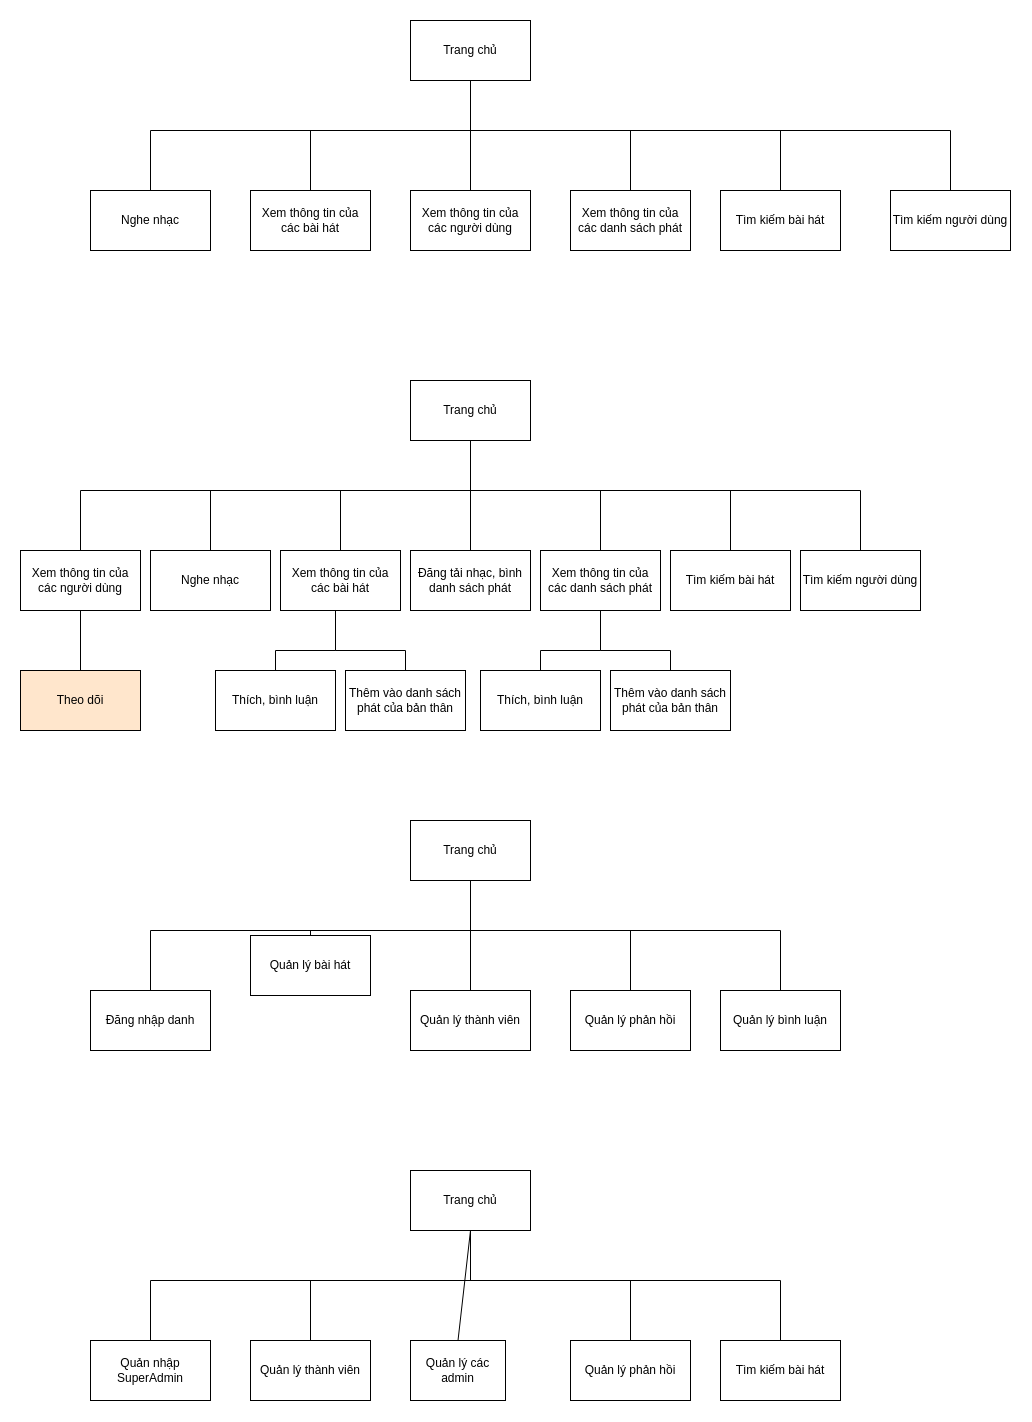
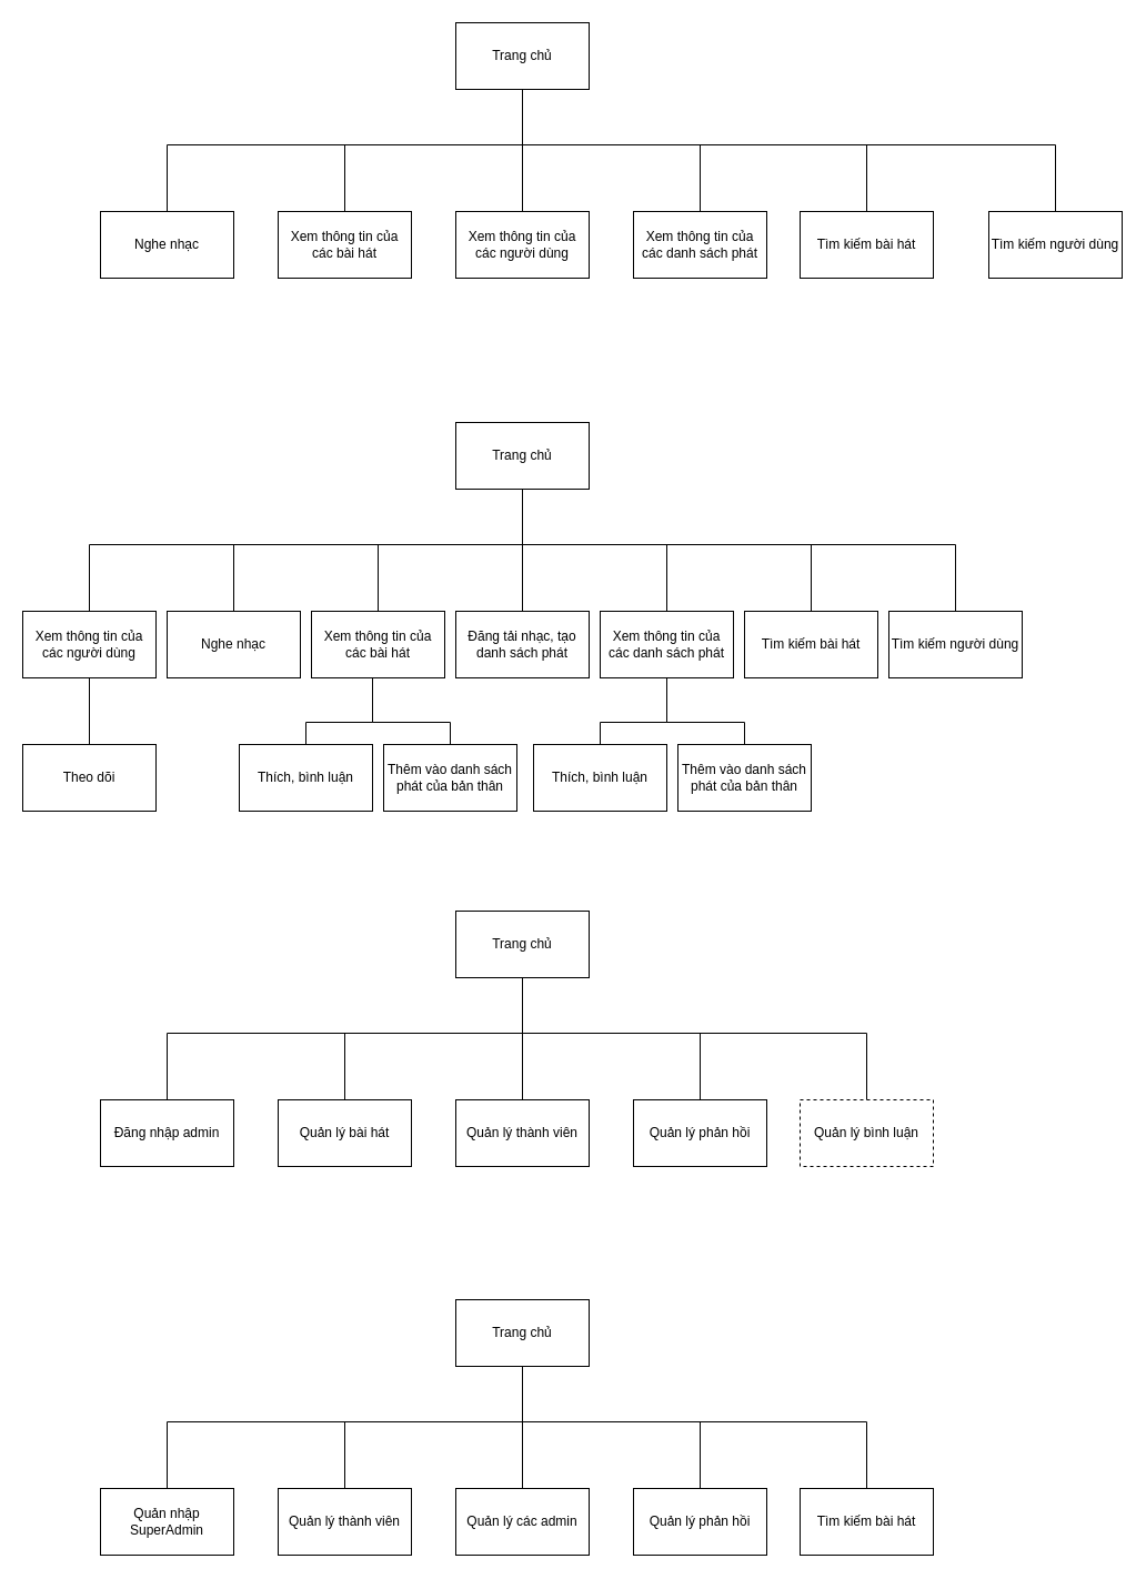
  <mxCell id="0" />
  <mxCell id="1" parent="0" />
  <mxCell id="2" value="Trang chủ" style="rounded=0;whiteSpace=wrap;html=1;" vertex="1" parent="1"><mxGeometry x="410" y="20" width="120" height="60" as="geometry" /></mxCell>
  <mxCell id="3" value="Xem thông tin của các người dùng" style="rounded=0;whiteSpace=wrap;html=1;" vertex="1" parent="1"><mxGeometry x="410" y="190" width="120" height="60" as="geometry" /></mxCell>
  <mxCell id="4" value="Nghe nhạc" style="rounded=0;whiteSpace=wrap;html=1;" vertex="1" parent="1"><mxGeometry x="90" y="190" width="120" height="60" as="geometry" /></mxCell>
  <mxCell id="5" value="Xem thông tin của các bài hát" style="rounded=0;whiteSpace=wrap;html=1;" vertex="1" parent="1"><mxGeometry x="250" y="190" width="120" height="60" as="geometry" /></mxCell>
  <mxCell id="6" value="Tìm kiếm bài hát" style="rounded=0;whiteSpace=wrap;html=1;" vertex="1" parent="1"><mxGeometry x="720" y="190" width="120" height="60" as="geometry" /></mxCell>
  <mxCell id="7" value="Tìm kiếm người dùng" style="rounded=0;whiteSpace=wrap;html=1;" vertex="1" parent="1"><mxGeometry x="890" y="190" width="120" height="60" as="geometry" /></mxCell>
  <mxCell id="8" value="" style="endArrow=none;html=1;rounded=0;entryX=0.5;entryY=1;entryDx=0;entryDy=0;exitX=0.5;exitY=0;exitDx=0;exitDy=0;" edge="1" parent="1" source="3" target="2"><mxGeometry width="50" height="50" relative="1" as="geometry"><mxPoint x="350" y="240" as="sourcePoint" /><mxPoint x="400" y="190" as="targetPoint" /></mxGeometry></mxCell>
  <mxCell id="9" value="" style="endArrow=none;html=1;rounded=0;entryX=0.5;entryY=0;entryDx=0;entryDy=0;exitX=0.5;exitY=1;exitDx=0;exitDy=0;" edge="1" parent="1" source="2" target="4"><mxGeometry width="50" height="50" relative="1" as="geometry"><mxPoint x="500" y="270" as="sourcePoint" /><mxPoint x="550" y="220" as="targetPoint" /><Array as="points"><mxPoint x="470" y="130" /><mxPoint x="150" y="130" /></Array></mxGeometry></mxCell>
  <mxCell id="10" value="" style="endArrow=none;html=1;rounded=0;entryX=0.5;entryY=1;entryDx=0;entryDy=0;exitX=0.5;exitY=0;exitDx=0;exitDy=0;" edge="1" parent="1" source="5" target="2"><mxGeometry width="50" height="50" relative="1" as="geometry"><mxPoint x="500" y="270" as="sourcePoint" /><mxPoint x="550" y="220" as="targetPoint" /><Array as="points"><mxPoint x="310" y="130" /><mxPoint x="470" y="130" /></Array></mxGeometry></mxCell>
  <mxCell id="11" value="" style="endArrow=none;html=1;rounded=0;exitX=0.5;exitY=1;exitDx=0;exitDy=0;entryX=0.5;entryY=0;entryDx=0;entryDy=0;" edge="1" parent="1" source="2" target="7"><mxGeometry width="50" height="50" relative="1" as="geometry"><mxPoint x="500" y="270" as="sourcePoint" /><mxPoint x="550" y="220" as="targetPoint" /><Array as="points"><mxPoint x="470" y="130" /><mxPoint x="630" y="130" /><mxPoint x="950" y="130" /></Array></mxGeometry></mxCell>
  <mxCell id="12" value="" style="endArrow=none;html=1;rounded=0;exitX=0.5;exitY=1;exitDx=0;exitDy=0;entryX=0.5;entryY=0;entryDx=0;entryDy=0;" edge="1" parent="1" source="2" target="6"><mxGeometry width="50" height="50" relative="1" as="geometry"><mxPoint x="500" y="270" as="sourcePoint" /><mxPoint x="550" y="220" as="targetPoint" /><Array as="points"><mxPoint x="470" y="130" /><mxPoint x="780" y="130" /></Array></mxGeometry></mxCell>
  <mxCell id="13" value="Thích, bình luận" style="rounded=0;whiteSpace=wrap;html=1;" vertex="1" parent="1"><mxGeometry x="215" y="670" width="120" height="60" as="geometry" /></mxCell>
  <mxCell id="14" value="Xem thông tin của các danh sách phát" style="rounded=0;whiteSpace=wrap;html=1;" vertex="1" parent="1"><mxGeometry x="570" y="190" width="120" height="60" as="geometry" /></mxCell>
  <mxCell id="15" value="" style="endArrow=none;html=1;rounded=0;entryX=0.5;entryY=1;entryDx=0;entryDy=0;exitX=0.5;exitY=0;exitDx=0;exitDy=0;" edge="1" parent="1" source="14" target="2"><mxGeometry width="50" height="50" relative="1" as="geometry"><mxPoint x="480" y="200" as="sourcePoint" /><mxPoint x="480" y="90" as="targetPoint" /><Array as="points"><mxPoint x="630" y="130" /><mxPoint x="470" y="130" /></Array></mxGeometry></mxCell>
  <mxCell id="16" value="Trang chủ" style="rounded=0;whiteSpace=wrap;html=1;" vertex="1" parent="1"><mxGeometry x="410" y="380" width="120" height="60" as="geometry" /></mxCell>
  <mxCell id="17" value="Nghe nhạc" style="rounded=0;whiteSpace=wrap;html=1;" vertex="1" parent="1"><mxGeometry x="150" y="550" width="120" height="60" as="geometry" /></mxCell>
  <mxCell id="18" value="Xem thông tin của các bài hát" style="rounded=0;whiteSpace=wrap;html=1;" vertex="1" parent="1"><mxGeometry x="280" y="550" width="120" height="60" as="geometry" /></mxCell>
  <mxCell id="19" value="Tìm kiếm bài hát" style="rounded=0;whiteSpace=wrap;html=1;" vertex="1" parent="1"><mxGeometry x="670" y="550" width="120" height="60" as="geometry" /></mxCell>
  <mxCell id="20" value="Tìm kiếm người dùng" style="rounded=0;whiteSpace=wrap;html=1;" vertex="1" parent="1"><mxGeometry x="800" y="550" width="120" height="60" as="geometry" /></mxCell>
  <mxCell id="21" value="" style="endArrow=none;html=1;rounded=0;entryX=0.5;entryY=1;entryDx=0;entryDy=0;exitX=0.5;exitY=0;exitDx=0;exitDy=0;" edge="1" parent="1" target="16"><mxGeometry width="50" height="50" relative="1" as="geometry"><mxPoint x="470" y="550" as="sourcePoint" /><mxPoint x="400" y="550" as="targetPoint" /></mxGeometry></mxCell>
  <mxCell id="22" value="" style="endArrow=none;html=1;rounded=0;entryX=0.5;entryY=0;entryDx=0;entryDy=0;exitX=0.5;exitY=1;exitDx=0;exitDy=0;" edge="1" parent="1" source="16" target="17"><mxGeometry width="50" height="50" relative="1" as="geometry"><mxPoint x="500" y="630" as="sourcePoint" /><mxPoint x="550" y="580" as="targetPoint" /><Array as="points"><mxPoint x="470" y="490" /><mxPoint x="210" y="490" /></Array></mxGeometry></mxCell>
  <mxCell id="23" value="" style="endArrow=none;html=1;rounded=0;entryX=0.5;entryY=1;entryDx=0;entryDy=0;exitX=0.5;exitY=0;exitDx=0;exitDy=0;" edge="1" parent="1" source="18" target="16"><mxGeometry width="50" height="50" relative="1" as="geometry"><mxPoint x="500" y="630" as="sourcePoint" /><mxPoint x="550" y="580" as="targetPoint" /><Array as="points"><mxPoint x="340" y="490" /><mxPoint x="470" y="490" /></Array></mxGeometry></mxCell>
  <mxCell id="24" value="" style="endArrow=none;html=1;rounded=0;exitX=0.5;exitY=1;exitDx=0;exitDy=0;entryX=0.5;entryY=0;entryDx=0;entryDy=0;" edge="1" parent="1" source="16" target="20"><mxGeometry width="50" height="50" relative="1" as="geometry"><mxPoint x="500" y="630" as="sourcePoint" /><mxPoint x="550" y="580" as="targetPoint" /><Array as="points"><mxPoint x="470" y="490" /><mxPoint x="630" y="490" /><mxPoint x="860" y="490" /></Array></mxGeometry></mxCell>
  <mxCell id="25" value="" style="endArrow=none;html=1;rounded=0;exitX=0.5;exitY=1;exitDx=0;exitDy=0;entryX=0.5;entryY=0;entryDx=0;entryDy=0;" edge="1" parent="1" source="16" target="19"><mxGeometry width="50" height="50" relative="1" as="geometry"><mxPoint x="500" y="630" as="sourcePoint" /><mxPoint x="550" y="580" as="targetPoint" /><Array as="points"><mxPoint x="470" y="490" /><mxPoint x="730" y="490" /></Array></mxGeometry></mxCell>
  <mxCell id="26" value="Xem thông tin của các danh sách phát" style="rounded=0;whiteSpace=wrap;html=1;" vertex="1" parent="1"><mxGeometry x="540" y="550" width="120" height="60" as="geometry" /></mxCell>
  <mxCell id="27" value="" style="endArrow=none;html=1;rounded=0;entryX=0.5;entryY=1;entryDx=0;entryDy=0;exitX=0.5;exitY=0;exitDx=0;exitDy=0;" edge="1" parent="1" source="26" target="16"><mxGeometry width="50" height="50" relative="1" as="geometry"><mxPoint x="480" y="560" as="sourcePoint" /><mxPoint x="480" y="450" as="targetPoint" /><Array as="points"><mxPoint x="600" y="490" /><mxPoint x="470" y="490" /></Array></mxGeometry></mxCell>
  <mxCell id="28" value="" style="endArrow=none;html=1;rounded=0;entryX=0.5;entryY=1;entryDx=0;entryDy=0;exitX=0.5;exitY=0;exitDx=0;exitDy=0;" edge="1" parent="1" target="16"><mxGeometry width="50" height="50" relative="1" as="geometry"><mxPoint x="80" y="550" as="sourcePoint" /><mxPoint x="480" y="450" as="targetPoint" /><Array as="points"><mxPoint x="80" y="490" /><mxPoint x="470" y="490" /></Array></mxGeometry></mxCell>
  <mxCell id="29" value="" style="endArrow=none;html=1;rounded=0;entryX=0.5;entryY=1;entryDx=0;entryDy=0;exitX=0.5;exitY=0;exitDx=0;exitDy=0;" edge="1" parent="1" source="13"><mxGeometry width="50" height="50" relative="1" as="geometry"><mxPoint x="465" y="610" as="sourcePoint" /><mxPoint x="335" y="610" as="targetPoint" /><Array as="points"><mxPoint x="275" y="650" /><mxPoint x="335" y="650" /></Array></mxGeometry></mxCell>
  <mxCell id="30" value="Thêm vào danh sách phát của bản thân" style="rounded=0;whiteSpace=wrap;html=1;" vertex="1" parent="1"><mxGeometry x="345" y="670" width="120" height="60" as="geometry" /></mxCell>
  <mxCell id="31" value="" style="endArrow=none;html=1;rounded=0;entryX=0.5;entryY=1;entryDx=0;entryDy=0;exitX=0.5;exitY=0;exitDx=0;exitDy=0;" edge="1" parent="1" source="30"><mxGeometry width="50" height="50" relative="1" as="geometry"><mxPoint x="285" y="680" as="sourcePoint" /><mxPoint x="335" y="610" as="targetPoint" /><Array as="points"><mxPoint x="405" y="650" /><mxPoint x="335" y="650" /></Array></mxGeometry></mxCell>
- <mxCell id="32" value="Theo dõi" style="rounded=0;whiteSpace=wrap;html=1;fillColor=#ffe6cc;" vertex="1" parent="1"><mxGeometry x="20" y="670" width="120" height="60" as="geometry" /></mxCell>
+ <mxCell id="32" value="Theo dõi" style="rounded=0;whiteSpace=wrap;html=1;" vertex="1" parent="1"><mxGeometry x="20" y="670" width="120" height="60" as="geometry" /></mxCell>
  <mxCell id="33" value="Thích, bình luận" style="rounded=0;whiteSpace=wrap;html=1;" vertex="1" parent="1"><mxGeometry x="480" y="670" width="120" height="60" as="geometry" /></mxCell>
  <mxCell id="34" value="" style="endArrow=none;html=1;rounded=0;entryX=0.5;entryY=1;entryDx=0;entryDy=0;exitX=0.5;exitY=0;exitDx=0;exitDy=0;" edge="1" parent="1" source="33"><mxGeometry width="50" height="50" relative="1" as="geometry"><mxPoint x="730" y="610" as="sourcePoint" /><mxPoint x="600" y="610" as="targetPoint" /><Array as="points"><mxPoint x="540" y="650" /><mxPoint x="600" y="650" /></Array></mxGeometry></mxCell>
  <mxCell id="35" value="Thêm vào danh sách phát của bản thân" style="rounded=0;whiteSpace=wrap;html=1;" vertex="1" parent="1"><mxGeometry x="610" y="670" width="120" height="60" as="geometry" /></mxCell>
  <mxCell id="36" value="" style="endArrow=none;html=1;rounded=0;entryX=0.5;entryY=1;entryDx=0;entryDy=0;exitX=0.5;exitY=0;exitDx=0;exitDy=0;" edge="1" parent="1" source="35"><mxGeometry width="50" height="50" relative="1" as="geometry"><mxPoint x="550" y="680" as="sourcePoint" /><mxPoint x="600" y="610" as="targetPoint" /><Array as="points"><mxPoint x="670" y="650" /><mxPoint x="600" y="650" /></Array></mxGeometry></mxCell>
- <mxCell id="37" value="Đăng tải nhạc, bình danh sách phát" style="rounded=0;whiteSpace=wrap;html=1;" vertex="1" parent="1"><mxGeometry x="410" y="550" width="120" height="60" as="geometry" /></mxCell>
+ <mxCell id="37" value="Đăng tải nhạc, tạo danh sách phát" style="rounded=0;whiteSpace=wrap;html=1;" vertex="1" parent="1"><mxGeometry x="410" y="550" width="120" height="60" as="geometry" /></mxCell>
  <mxCell id="38" value="Xem thông tin của các người dùng" style="rounded=0;whiteSpace=wrap;html=1;" vertex="1" parent="1"><mxGeometry x="20" y="550" width="120" height="60" as="geometry" /></mxCell>
  <mxCell id="39" value="" style="endArrow=none;html=1;rounded=0;entryX=0.5;entryY=1;entryDx=0;entryDy=0;" edge="1" parent="1" source="32" target="38"><mxGeometry width="50" height="50" relative="1" as="geometry"><mxPoint x="480" y="560" as="sourcePoint" /><mxPoint x="480" y="450" as="targetPoint" /></mxGeometry></mxCell>
  <mxCell id="40" value="Trang chủ" style="rounded=0;whiteSpace=wrap;html=1;" vertex="1" parent="1"><mxGeometry x="410" y="820" width="120" height="60" as="geometry" /></mxCell>
  <mxCell id="41" value="Quản lý thành viên" style="rounded=0;whiteSpace=wrap;html=1;" vertex="1" parent="1"><mxGeometry x="410" y="990" width="120" height="60" as="geometry" /></mxCell>
- <mxCell id="42" value="Đăng nhập danh" style="rounded=0;whiteSpace=wrap;html=1;" vertex="1" parent="1"><mxGeometry x="90" y="990" width="120" height="60" as="geometry" /></mxCell>
- <mxCell id="43" value="Quản lý bài hát" style="rounded=0;whiteSpace=wrap;html=1;" vertex="1" parent="1"><mxGeometry x="250" y="935" width="120" height="60" as="geometry" /></mxCell>
- <mxCell id="44" value="Quản lý bình luận" style="rounded=0;whiteSpace=wrap;html=1;" vertex="1" parent="1"><mxGeometry x="720" y="990" width="120" height="60" as="geometry" /></mxCell>
+ <mxCell id="42" value="Đăng nhập admin" style="rounded=0;whiteSpace=wrap;html=1;" vertex="1" parent="1"><mxGeometry x="90" y="990" width="120" height="60" as="geometry" /></mxCell>
+ <mxCell id="43" value="Quản lý bài hát" style="rounded=0;whiteSpace=wrap;html=1;" vertex="1" parent="1"><mxGeometry x="250" y="990" width="120" height="60" as="geometry" /></mxCell>
+ <mxCell id="44" value="Quản lý bình luận" style="rounded=0;whiteSpace=wrap;html=1;dashed=1;" vertex="1" parent="1"><mxGeometry x="720" y="990" width="120" height="60" as="geometry" /></mxCell>
  <mxCell id="45" value="" style="endArrow=none;html=1;rounded=0;entryX=0.5;entryY=1;entryDx=0;entryDy=0;exitX=0.5;exitY=0;exitDx=0;exitDy=0;" edge="1" parent="1" source="41" target="40"><mxGeometry width="50" height="50" relative="1" as="geometry"><mxPoint x="350" y="1040" as="sourcePoint" /><mxPoint x="400" y="990" as="targetPoint" /></mxGeometry></mxCell>
  <mxCell id="46" value="" style="endArrow=none;html=1;rounded=0;entryX=0.5;entryY=0;entryDx=0;entryDy=0;exitX=0.5;exitY=1;exitDx=0;exitDy=0;" edge="1" parent="1" source="40" target="42"><mxGeometry width="50" height="50" relative="1" as="geometry"><mxPoint x="500" y="1070" as="sourcePoint" /><mxPoint x="550" y="1020" as="targetPoint" /><Array as="points"><mxPoint x="470" y="930" /><mxPoint x="150" y="930" /></Array></mxGeometry></mxCell>
  <mxCell id="47" value="" style="endArrow=none;html=1;rounded=0;entryX=0.5;entryY=1;entryDx=0;entryDy=0;exitX=0.5;exitY=0;exitDx=0;exitDy=0;" edge="1" parent="1" source="43" target="40"><mxGeometry width="50" height="50" relative="1" as="geometry"><mxPoint x="500" y="1070" as="sourcePoint" /><mxPoint x="550" y="1020" as="targetPoint" /><Array as="points"><mxPoint x="310" y="930" /><mxPoint x="470" y="930" /></Array></mxGeometry></mxCell>
  <mxCell id="48" value="" style="endArrow=none;html=1;rounded=0;exitX=0.5;exitY=1;exitDx=0;exitDy=0;entryX=0.5;entryY=0;entryDx=0;entryDy=0;" edge="1" parent="1" source="40" target="44"><mxGeometry width="50" height="50" relative="1" as="geometry"><mxPoint x="500" y="1070" as="sourcePoint" /><mxPoint x="550" y="1020" as="targetPoint" /><Array as="points"><mxPoint x="470" y="930" /><mxPoint x="780" y="930" /></Array></mxGeometry></mxCell>
  <mxCell id="49" value="Quản lý phản hồi" style="rounded=0;whiteSpace=wrap;html=1;" vertex="1" parent="1"><mxGeometry x="570" y="990" width="120" height="60" as="geometry" /></mxCell>
  <mxCell id="50" value="" style="endArrow=none;html=1;rounded=0;entryX=0.5;entryY=1;entryDx=0;entryDy=0;exitX=0.5;exitY=0;exitDx=0;exitDy=0;" edge="1" parent="1" source="49" target="40"><mxGeometry width="50" height="50" relative="1" as="geometry"><mxPoint x="480" y="1000" as="sourcePoint" /><mxPoint x="480" y="890" as="targetPoint" /><Array as="points"><mxPoint x="630" y="930" /><mxPoint x="470" y="930" /></Array></mxGeometry></mxCell>
  <mxCell id="51" value="Trang chủ" style="rounded=0;whiteSpace=wrap;html=1;" vertex="1" parent="1"><mxGeometry x="410" y="1170" width="120" height="60" as="geometry" /></mxCell>
- <mxCell id="52" value="Quản lý các admin" style="rounded=0;whiteSpace=wrap;html=1;" vertex="1" parent="1"><mxGeometry x="410" y="1340" width="95" height="60" as="geometry" /></mxCell>
+ <mxCell id="52" value="Quản lý các admin" style="rounded=0;whiteSpace=wrap;html=1;" vertex="1" parent="1"><mxGeometry x="410" y="1340" width="120" height="60" as="geometry" /></mxCell>
  <mxCell id="53" value="Quản nhập SuperAdmin" style="rounded=0;whiteSpace=wrap;html=1;" vertex="1" parent="1"><mxGeometry x="90" y="1340" width="120" height="60" as="geometry" /></mxCell>
  <mxCell id="54" value="Quản lý thành viên" style="rounded=0;whiteSpace=wrap;html=1;" vertex="1" parent="1"><mxGeometry x="250" y="1340" width="120" height="60" as="geometry" /></mxCell>
  <mxCell id="55" value="Tìm kiếm bài hát" style="rounded=0;whiteSpace=wrap;html=1;" vertex="1" parent="1"><mxGeometry x="720" y="1340" width="120" height="60" as="geometry" /></mxCell>
  <mxCell id="56" value="" style="endArrow=none;html=1;rounded=0;entryX=0.5;entryY=1;entryDx=0;entryDy=0;exitX=0.5;exitY=0;exitDx=0;exitDy=0;" edge="1" parent="1" source="52" target="51"><mxGeometry width="50" height="50" relative="1" as="geometry"><mxPoint x="350" y="1390" as="sourcePoint" /><mxPoint x="400" y="1340" as="targetPoint" /></mxGeometry></mxCell>
  <mxCell id="57" value="" style="endArrow=none;html=1;rounded=0;entryX=0.5;entryY=0;entryDx=0;entryDy=0;exitX=0.5;exitY=1;exitDx=0;exitDy=0;" edge="1" parent="1" source="51" target="53"><mxGeometry width="50" height="50" relative="1" as="geometry"><mxPoint x="500" y="1420" as="sourcePoint" /><mxPoint x="550" y="1370" as="targetPoint" /><Array as="points"><mxPoint x="470" y="1280" /><mxPoint x="150" y="1280" /></Array></mxGeometry></mxCell>
  <mxCell id="58" value="" style="endArrow=none;html=1;rounded=0;entryX=0.5;entryY=1;entryDx=0;entryDy=0;exitX=0.5;exitY=0;exitDx=0;exitDy=0;" edge="1" parent="1" source="54" target="51"><mxGeometry width="50" height="50" relative="1" as="geometry"><mxPoint x="500" y="1420" as="sourcePoint" /><mxPoint x="550" y="1370" as="targetPoint" /><Array as="points"><mxPoint x="310" y="1280" /><mxPoint x="470" y="1280" /></Array></mxGeometry></mxCell>
  <mxCell id="59" value="" style="endArrow=none;html=1;rounded=0;exitX=0.5;exitY=1;exitDx=0;exitDy=0;entryX=0.5;entryY=0;entryDx=0;entryDy=0;" edge="1" parent="1" source="51" target="55"><mxGeometry width="50" height="50" relative="1" as="geometry"><mxPoint x="500" y="1420" as="sourcePoint" /><mxPoint x="550" y="1370" as="targetPoint" /><Array as="points"><mxPoint x="470" y="1280" /><mxPoint x="780" y="1280" /></Array></mxGeometry></mxCell>
  <mxCell id="60" value="Quản lý phản hồi" style="rounded=0;whiteSpace=wrap;html=1;" vertex="1" parent="1"><mxGeometry x="570" y="1340" width="120" height="60" as="geometry" /></mxCell>
  <mxCell id="61" value="" style="endArrow=none;html=1;rounded=0;entryX=0.5;entryY=1;entryDx=0;entryDy=0;exitX=0.5;exitY=0;exitDx=0;exitDy=0;" edge="1" parent="1" source="60" target="51"><mxGeometry width="50" height="50" relative="1" as="geometry"><mxPoint x="480" y="1350" as="sourcePoint" /><mxPoint x="480" y="1240" as="targetPoint" /><Array as="points"><mxPoint x="630" y="1280" /><mxPoint x="470" y="1280" /></Array></mxGeometry></mxCell>
